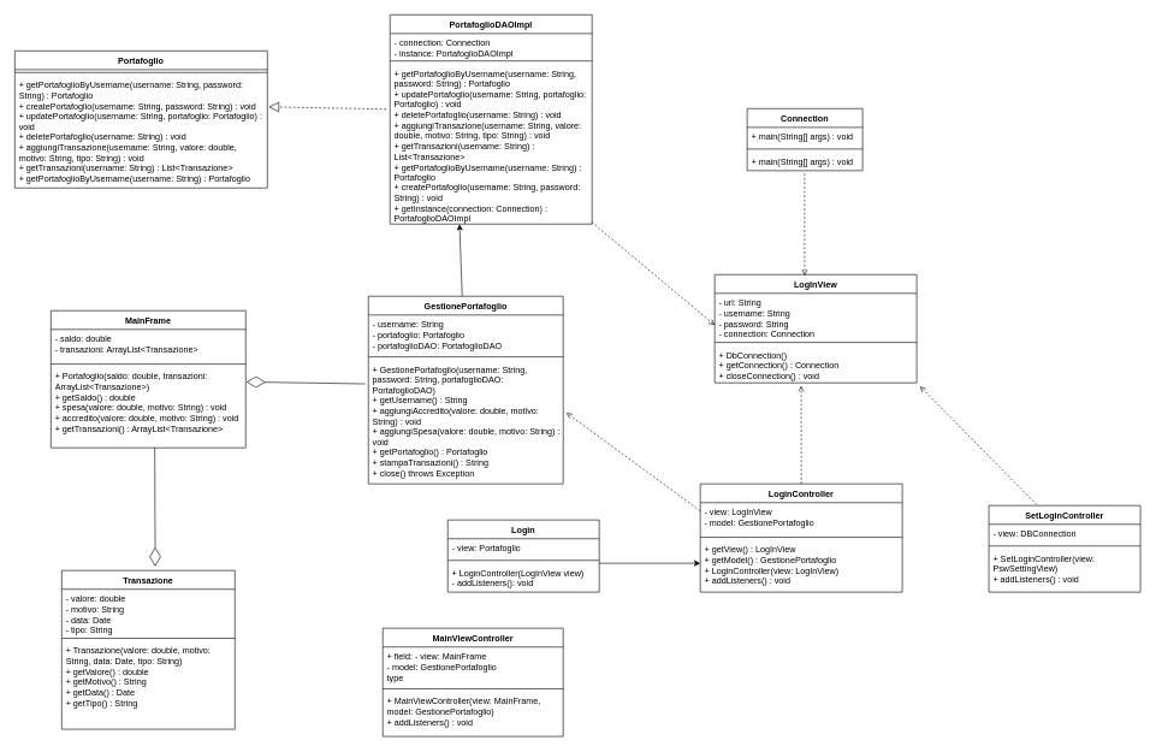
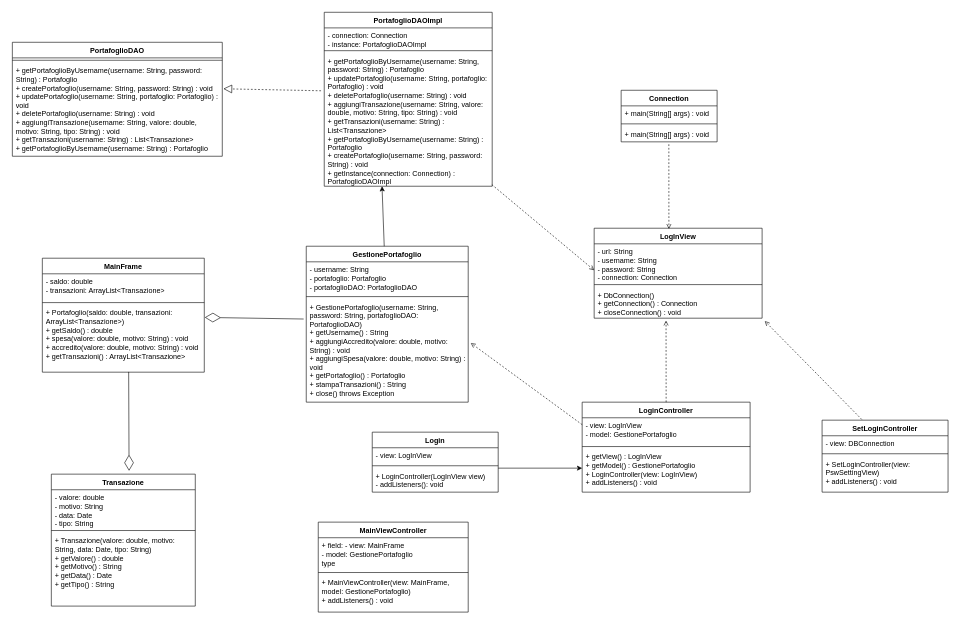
  <mxCell id="0" />
  <mxCell id="1" parent="0" />
  <mxCell id="2" value="Transazione" style="swimlane;fontStyle=1;align=center;verticalAlign=top;childLayout=stackLayout;horizontal=1;startSize=26;horizontalStack=0;resizeParent=1;resizeParentMax=0;resizeLast=0;collapsible=1;marginBottom=0;whiteSpace=wrap;html=1;" parent="1" vertex="1"><mxGeometry x="85" y="790" width="240" height="220" as="geometry" /></mxCell>
  <mxCell id="3" value="&lt;div&gt;&lt;div&gt;- valore: double&lt;/div&gt;&lt;div&gt;- motivo: String&lt;/div&gt;&lt;div&gt;- data: Date&lt;/div&gt;&lt;div&gt;- tipo: String&lt;/div&gt;&lt;/div&gt;&lt;div&gt;&lt;br&gt;&lt;/div&gt;" style="text;strokeColor=none;fillColor=none;align=left;verticalAlign=top;spacingLeft=4;spacingRight=4;overflow=hidden;rotatable=0;points=[[0,0.5],[1,0.5]];portConstraint=eastwest;whiteSpace=wrap;html=1;" parent="2" vertex="1"><mxGeometry y="26" width="240" height="64" as="geometry" /></mxCell>
  <mxCell id="4" value="" style="line;strokeWidth=1;fillColor=none;align=left;verticalAlign=middle;spacingTop=-1;spacingLeft=3;spacingRight=3;rotatable=0;labelPosition=right;points=[];portConstraint=eastwest;strokeColor=inherit;" parent="2" vertex="1"><mxGeometry y="90" width="240" height="8" as="geometry" /></mxCell>
  <mxCell id="5" value="&lt;div&gt;&lt;div&gt;+ Transazione(valore: double, motivo: String, data: Date, tipo: String)&lt;/div&gt;&lt;div&gt;+ getValore() : double&lt;/div&gt;&lt;div&gt;+ getMotivo() : String&lt;/div&gt;&lt;div&gt;+ getData() : Date&lt;/div&gt;&lt;div&gt;+ getTipo() : String&lt;/div&gt;&lt;/div&gt;&lt;div&gt;&lt;br&gt;&lt;/div&gt;" style="text;strokeColor=none;fillColor=none;align=left;verticalAlign=top;spacingLeft=4;spacingRight=4;overflow=hidden;rotatable=0;points=[[0,0.5],[1,0.5]];portConstraint=eastwest;whiteSpace=wrap;html=1;" parent="2" vertex="1"><mxGeometry y="98" width="240" height="122" as="geometry" /></mxCell>
  <mxCell id="6" value="MainFrame" style="swimlane;fontStyle=1;align=center;verticalAlign=top;childLayout=stackLayout;horizontal=1;startSize=26;horizontalStack=0;resizeParent=1;resizeParentMax=0;resizeLast=0;collapsible=1;marginBottom=0;whiteSpace=wrap;html=1;" parent="1" vertex="1"><mxGeometry x="70" y="430" width="270" height="190" as="geometry" /></mxCell>
  <mxCell id="7" value="" style="endArrow=diamondThin;endFill=0;endSize=24;html=1;rounded=0;entryX=0.728;entryY=0.004;entryDx=0;entryDy=0;entryPerimeter=0;exitX=-0.016;exitY=0.194;exitDx=0;exitDy=0;exitPerimeter=0;" edge="1" parent="6" source="33"><mxGeometry width="160" relative="1" as="geometry"><mxPoint x="270" y="10.004" as="sourcePoint" /><mxPoint x="270.79" y="98.7" as="targetPoint" /></mxGeometry></mxCell>
  <mxCell id="8" value="&lt;div&gt;&lt;div&gt;- saldo: double&lt;/div&gt;&lt;div&gt;- transazioni: ArrayList&amp;lt;Transazione&amp;gt;&lt;/div&gt;&lt;/div&gt;&lt;div&gt;&lt;br&gt;&lt;/div&gt;" style="text;strokeColor=none;fillColor=none;align=left;verticalAlign=top;spacingLeft=4;spacingRight=4;overflow=hidden;rotatable=0;points=[[0,0.5],[1,0.5]];portConstraint=eastwest;whiteSpace=wrap;html=1;" parent="6" vertex="1"><mxGeometry y="26" width="270" height="44" as="geometry" /></mxCell>
  <mxCell id="9" value="" style="line;strokeWidth=1;fillColor=none;align=left;verticalAlign=middle;spacingTop=-1;spacingLeft=3;spacingRight=3;rotatable=0;labelPosition=right;points=[];portConstraint=eastwest;strokeColor=inherit;" parent="6" vertex="1"><mxGeometry y="70" width="270" height="8" as="geometry" /></mxCell>
  <mxCell id="10" value="&lt;div&gt;&lt;div&gt;+ Portafoglio(saldo: double, transazioni: ArrayList&amp;lt;Transazione&amp;gt;)&lt;/div&gt;&lt;div&gt;+ getSaldo() : double&lt;/div&gt;&lt;div&gt;+ spesa(valore: double, motivo: String) : void&lt;/div&gt;&lt;div&gt;+ accredito(valore: double, motivo: String) : void&lt;/div&gt;&lt;div&gt;+ getTransazioni() : ArrayList&amp;lt;Transazione&amp;gt;&lt;/div&gt;&lt;/div&gt;&lt;div&gt;&lt;br&gt;&lt;/div&gt;" style="text;strokeColor=none;fillColor=none;align=left;verticalAlign=top;spacingLeft=4;spacingRight=4;overflow=hidden;rotatable=0;points=[[0,0.5],[1,0.5]];portConstraint=eastwest;whiteSpace=wrap;html=1;" parent="6" vertex="1"><mxGeometry y="78" width="270" height="112" as="geometry" /></mxCell>
  <mxCell id="11" value="Login" style="swimlane;fontStyle=1;align=center;verticalAlign=top;childLayout=stackLayout;horizontal=1;startSize=26;horizontalStack=0;resizeParent=1;resizeParentMax=0;resizeLast=0;collapsible=1;marginBottom=0;whiteSpace=wrap;html=1;" parent="1" vertex="1"><mxGeometry x="620" y="720" width="210" height="100" as="geometry" /></mxCell>
- <mxCell id="12" value="&lt;div&gt;- view: Portafoglio&lt;/div&gt;&lt;div&gt;&lt;br&gt;&lt;/div&gt;" style="text;strokeColor=none;fillColor=none;align=left;verticalAlign=top;spacingLeft=4;spacingRight=4;overflow=hidden;rotatable=0;points=[[0,0.5],[1,0.5]];portConstraint=eastwest;whiteSpace=wrap;html=1;" parent="11" vertex="1"><mxGeometry y="26" width="210" height="26" as="geometry" /></mxCell>
+ <mxCell id="12" value="&lt;div&gt;- view: LogInView&lt;/div&gt;&lt;div&gt;&lt;br&gt;&lt;/div&gt;" style="text;strokeColor=none;fillColor=none;align=left;verticalAlign=top;spacingLeft=4;spacingRight=4;overflow=hidden;rotatable=0;points=[[0,0.5],[1,0.5]];portConstraint=eastwest;whiteSpace=wrap;html=1;" parent="11" vertex="1"><mxGeometry y="26" width="210" height="26" as="geometry" /></mxCell>
  <mxCell id="13" value="" style="line;strokeWidth=1;fillColor=none;align=left;verticalAlign=middle;spacingTop=-1;spacingLeft=3;spacingRight=3;rotatable=0;labelPosition=right;points=[];portConstraint=eastwest;strokeColor=inherit;" parent="11" vertex="1"><mxGeometry y="52" width="210" height="8" as="geometry" /></mxCell>
  <mxCell id="14" value="&lt;div&gt;+ LoginController(LogInView view)&lt;/div&gt;&lt;div&gt;- addListeners(): void&lt;/div&gt;&lt;div&gt;&lt;br&gt;&lt;/div&gt;" style="text;strokeColor=none;fillColor=none;align=left;verticalAlign=top;spacingLeft=4;spacingRight=4;overflow=hidden;rotatable=0;points=[[0,0.5],[1,0.5]];portConstraint=eastwest;whiteSpace=wrap;html=1;" parent="11" vertex="1"><mxGeometry y="60" width="210" height="40" as="geometry" /></mxCell>
  <mxCell id="15" value="SetLoginController" style="swimlane;fontStyle=1;align=center;verticalAlign=top;childLayout=stackLayout;horizontal=1;startSize=26;horizontalStack=0;resizeParent=1;resizeParentMax=0;resizeLast=0;collapsible=1;marginBottom=0;whiteSpace=wrap;html=1;" parent="1" vertex="1"><mxGeometry x="1370" y="700" width="210" height="120" as="geometry" /></mxCell>
  <mxCell id="16" value="&lt;div&gt;- view: DBConnection&lt;/div&gt;&lt;div&gt;&lt;br&gt;&lt;/div&gt;" style="text;strokeColor=none;fillColor=none;align=left;verticalAlign=top;spacingLeft=4;spacingRight=4;overflow=hidden;rotatable=0;points=[[0,0.5],[1,0.5]];portConstraint=eastwest;whiteSpace=wrap;html=1;" parent="15" vertex="1"><mxGeometry y="26" width="210" height="26" as="geometry" /></mxCell>
  <mxCell id="17" value="" style="line;strokeWidth=1;fillColor=none;align=left;verticalAlign=middle;spacingTop=-1;spacingLeft=3;spacingRight=3;rotatable=0;labelPosition=right;points=[];portConstraint=eastwest;strokeColor=inherit;" parent="15" vertex="1"><mxGeometry y="52" width="210" height="8" as="geometry" /></mxCell>
  <mxCell id="18" value="&lt;div&gt;&lt;div&gt;+ SetLoginController(view: PswSettingView)&lt;/div&gt;&lt;div&gt;+ addListeners() : void&lt;/div&gt;&lt;/div&gt;&lt;div&gt;&lt;br&gt;&lt;/div&gt;" style="text;strokeColor=none;fillColor=none;align=left;verticalAlign=top;spacingLeft=4;spacingRight=4;overflow=hidden;rotatable=0;points=[[0,0.5],[1,0.5]];portConstraint=eastwest;whiteSpace=wrap;html=1;" parent="15" vertex="1"><mxGeometry y="60" width="210" height="60" as="geometry" /></mxCell>
- <mxCell id="19" value="Portafoglio" style="swimlane;fontStyle=1;align=center;verticalAlign=top;childLayout=stackLayout;horizontal=1;startSize=26;horizontalStack=0;resizeParent=1;resizeParentMax=0;resizeLast=0;collapsible=1;marginBottom=0;whiteSpace=wrap;html=1;" parent="1" vertex="1"><mxGeometry x="20" y="70" width="350" height="190" as="geometry" /></mxCell>
+ <mxCell id="19" value="PortafoglioDAO" style="swimlane;fontStyle=1;align=center;verticalAlign=top;childLayout=stackLayout;horizontal=1;startSize=26;horizontalStack=0;resizeParent=1;resizeParentMax=0;resizeLast=0;collapsible=1;marginBottom=0;whiteSpace=wrap;html=1;" parent="1" vertex="1"><mxGeometry x="20" y="70" width="350" height="190" as="geometry" /></mxCell>
  <mxCell id="20" value="" style="line;strokeWidth=1;fillColor=none;align=left;verticalAlign=middle;spacingTop=-1;spacingLeft=3;spacingRight=3;rotatable=0;labelPosition=right;points=[];portConstraint=eastwest;strokeColor=inherit;" parent="19" vertex="1"><mxGeometry y="26" width="350" height="8" as="geometry" /></mxCell>
  <mxCell id="21" value="&lt;div&gt;&lt;div&gt;+ getPortafoglioByUsername(username: String, password: String) : Portafoglio&lt;/div&gt;&lt;div&gt;+ createPortafoglio(username: String, password: String) : void&lt;/div&gt;&lt;div&gt;+ updatePortafoglio(username: String, portafoglio: Portafoglio) : void&lt;/div&gt;&lt;div&gt;+ deletePortafoglio(username: String) : void&lt;/div&gt;&lt;div&gt;+ aggiungiTransazione(username: String, valore: double, motivo: String, tipo: String) : void&lt;/div&gt;&lt;div&gt;+ getTransazioni(username: String) : List&amp;lt;Transazione&amp;gt;&lt;/div&gt;&lt;div&gt;+ getPortafoglioByUsername(username: String) : Portafoglio&lt;/div&gt;&lt;/div&gt;&lt;div&gt;&lt;br&gt;&lt;/div&gt;" style="text;strokeColor=none;fillColor=none;align=left;verticalAlign=top;spacingLeft=4;spacingRight=4;overflow=hidden;rotatable=0;points=[[0,0.5],[1,0.5]];portConstraint=eastwest;whiteSpace=wrap;html=1;" parent="19" vertex="1"><mxGeometry y="34" width="350" height="156" as="geometry" /></mxCell>
  <mxCell id="22" value="PortafoglioDAOImpl" style="swimlane;fontStyle=1;align=center;verticalAlign=top;childLayout=stackLayout;horizontal=1;startSize=26;horizontalStack=0;resizeParent=1;resizeParentMax=0;resizeLast=0;collapsible=1;marginBottom=0;whiteSpace=wrap;html=1;" parent="1" vertex="1"><mxGeometry x="540" y="20" width="280" height="290" as="geometry" /></mxCell>
  <mxCell id="23" value="&lt;div&gt;&lt;div&gt;- connection: Connection&lt;/div&gt;&lt;div&gt;- instance: PortafoglioDAOImpl&lt;/div&gt;&lt;/div&gt;&lt;div&gt;&lt;br&gt;&lt;/div&gt;" style="text;strokeColor=none;fillColor=none;align=left;verticalAlign=top;spacingLeft=4;spacingRight=4;overflow=hidden;rotatable=0;points=[[0,0.5],[1,0.5]];portConstraint=eastwest;whiteSpace=wrap;html=1;" parent="22" vertex="1"><mxGeometry y="26" width="280" height="34" as="geometry" /></mxCell>
  <mxCell id="24" value="" style="line;strokeWidth=1;fillColor=none;align=left;verticalAlign=middle;spacingTop=-1;spacingLeft=3;spacingRight=3;rotatable=0;labelPosition=right;points=[];portConstraint=eastwest;strokeColor=inherit;" parent="22" vertex="1"><mxGeometry y="60" width="280" height="8" as="geometry" /></mxCell>
  <mxCell id="25" value="&lt;div&gt;&lt;div&gt;+ getPortafoglioByUsername(username: String, password: String) : Portafoglio&lt;/div&gt;&lt;div&gt;+ updatePortafoglio(username: String, portafoglio: Portafoglio) : void&lt;/div&gt;&lt;div&gt;+ deletePortafoglio(username: String) : void&lt;/div&gt;&lt;div&gt;+ aggiungiTransazione(username: String, valore: double, motivo: String, tipo: String) : void&lt;/div&gt;&lt;div&gt;+ getTransazioni(username: String) : List&amp;lt;Transazione&amp;gt;&lt;/div&gt;&lt;div&gt;+ getPortafoglioByUsername(username: String) : Portafoglio&lt;/div&gt;&lt;div&gt;+ createPortafoglio(username: String, password: String) : void&lt;/div&gt;&lt;div&gt;+ getInstance(connection: Connection) : PortafoglioDAOImpl&lt;/div&gt;&lt;/div&gt;&lt;div&gt;&lt;br&gt;&lt;/div&gt;" style="text;strokeColor=none;fillColor=none;align=left;verticalAlign=top;spacingLeft=4;spacingRight=4;overflow=hidden;rotatable=0;points=[[0,0.5],[1,0.5]];portConstraint=eastwest;whiteSpace=wrap;html=1;" parent="22" vertex="1"><mxGeometry y="68" width="280" height="222" as="geometry" /></mxCell>
  <mxCell id="26" value="LogInView" style="swimlane;fontStyle=1;align=center;verticalAlign=top;childLayout=stackLayout;horizontal=1;startSize=26;horizontalStack=0;resizeParent=1;resizeParentMax=0;resizeLast=0;collapsible=1;marginBottom=0;whiteSpace=wrap;html=1;" parent="1" vertex="1"><mxGeometry x="990" y="380" width="280" height="150" as="geometry" /></mxCell>
  <mxCell id="27" value="&lt;div&gt;&lt;div&gt;- url: String&lt;/div&gt;&lt;div&gt;- username: String&lt;/div&gt;&lt;div&gt;- password: String&lt;/div&gt;&lt;div&gt;- connection: Connection&lt;/div&gt;&lt;/div&gt;&lt;div&gt;&lt;br&gt;&lt;/div&gt;" style="text;strokeColor=none;fillColor=none;align=left;verticalAlign=top;spacingLeft=4;spacingRight=4;overflow=hidden;rotatable=0;points=[[0,0.5],[1,0.5]];portConstraint=eastwest;whiteSpace=wrap;html=1;" parent="26" vertex="1"><mxGeometry y="26" width="280" height="64" as="geometry" /></mxCell>
  <mxCell id="28" value="" style="line;strokeWidth=1;fillColor=none;align=left;verticalAlign=middle;spacingTop=-1;spacingLeft=3;spacingRight=3;rotatable=0;labelPosition=right;points=[];portConstraint=eastwest;strokeColor=inherit;" parent="26" vertex="1"><mxGeometry y="90" width="280" height="8" as="geometry" /></mxCell>
  <mxCell id="29" value="&lt;div&gt;&lt;div&gt;+ DbConnection()&lt;/div&gt;&lt;div&gt;+ getConnection() : Connection&lt;/div&gt;&lt;div&gt;+ closeConnection() : void&lt;/div&gt;&lt;/div&gt;&lt;div&gt;&lt;br&gt;&lt;/div&gt;" style="text;strokeColor=none;fillColor=none;align=left;verticalAlign=top;spacingLeft=4;spacingRight=4;overflow=hidden;rotatable=0;points=[[0,0.5],[1,0.5]];portConstraint=eastwest;whiteSpace=wrap;html=1;" parent="26" vertex="1"><mxGeometry y="98" width="280" height="52" as="geometry" /></mxCell>
  <mxCell id="30" value="GestionePortafoglio" style="swimlane;fontStyle=1;align=center;verticalAlign=top;childLayout=stackLayout;horizontal=1;startSize=26;horizontalStack=0;resizeParent=1;resizeParentMax=0;resizeLast=0;collapsible=1;marginBottom=0;whiteSpace=wrap;html=1;" parent="1" vertex="1"><mxGeometry x="510" y="410" width="270" height="260" as="geometry" /></mxCell>
  <mxCell id="31" value="&lt;div&gt;&lt;div&gt;- username: String&lt;/div&gt;&lt;div&gt;- portafoglio: Portafoglio&lt;/div&gt;&lt;div&gt;- portafoglioDAO: PortafoglioDAO&lt;/div&gt;&lt;/div&gt;&lt;div&gt;&lt;br&gt;&lt;/div&gt;" style="text;strokeColor=none;fillColor=none;align=left;verticalAlign=top;spacingLeft=4;spacingRight=4;overflow=hidden;rotatable=0;points=[[0,0.5],[1,0.5]];portConstraint=eastwest;whiteSpace=wrap;html=1;" parent="30" vertex="1"><mxGeometry y="26" width="270" height="54" as="geometry" /></mxCell>
  <mxCell id="32" value="" style="line;strokeWidth=1;fillColor=none;align=left;verticalAlign=middle;spacingTop=-1;spacingLeft=3;spacingRight=3;rotatable=0;labelPosition=right;points=[];portConstraint=eastwest;strokeColor=inherit;" parent="30" vertex="1"><mxGeometry y="80" width="270" height="8" as="geometry" /></mxCell>
  <mxCell id="33" value="&lt;div&gt;&lt;div&gt;+ GestionePortafoglio(username: String, password: String, portafoglioDAO: PortafoglioDAO)&lt;/div&gt;&lt;div&gt;+ getUsername() : String&lt;/div&gt;&lt;div&gt;+ aggiungiAccredito(valore: double, motivo: String) : void&lt;/div&gt;&lt;div&gt;+ aggiungiSpesa(valore: double, motivo: String) : void&lt;/div&gt;&lt;div&gt;+ getPortafoglio() : Portafoglio&lt;/div&gt;&lt;div&gt;+ stampaTransazioni() : String&lt;/div&gt;&lt;div&gt;+ close() throws Exception&lt;/div&gt;&lt;/div&gt;&lt;div&gt;&lt;br&gt;&lt;/div&gt;" style="text;strokeColor=none;fillColor=none;align=left;verticalAlign=top;spacingLeft=4;spacingRight=4;overflow=hidden;rotatable=0;points=[[0,0.5],[1,0.5]];portConstraint=eastwest;whiteSpace=wrap;html=1;" parent="30" vertex="1"><mxGeometry y="88" width="270" height="172" as="geometry" /></mxCell>
  <mxCell id="34" value="" style="endArrow=diamondThin;endFill=0;endSize=24;html=1;rounded=0;entryX=0.54;entryY=-0.025;entryDx=0;entryDy=0;entryPerimeter=0;exitX=0.533;exitY=0.996;exitDx=0;exitDy=0;exitPerimeter=0;" parent="1" edge="1" target="2" source="10"><mxGeometry width="160" relative="1" as="geometry"><mxPoint x="414.68" y="731.01" as="sourcePoint" /><mxPoint x="410" y="564.998" as="targetPoint" /><Array as="points" /></mxGeometry></mxCell>
  <mxCell id="35" value="" style="endArrow=block;dashed=1;endFill=0;endSize=12;html=1;rounded=0;entryX=1.005;entryY=0.279;entryDx=0;entryDy=0;entryPerimeter=0;exitX=-0.019;exitY=0.283;exitDx=0;exitDy=0;exitPerimeter=0;" parent="1" edge="1" target="21" source="25"><mxGeometry width="160" relative="1" as="geometry"><mxPoint x="470" y="154.49" as="sourcePoint" /><mxPoint x="470.36" y="69.998" as="targetPoint" /></mxGeometry></mxCell>
  <mxCell id="36" value="" style="endArrow=open;html=1;rounded=0;align=center;verticalAlign=bottom;dashed=1;endFill=0;labelBackgroundColor=none;exitX=0.998;exitY=0.988;exitDx=0;exitDy=0;exitPerimeter=0;" parent="1" edge="1" source="25"><mxGeometry relative="1" as="geometry"><mxPoint x="840" y="-80" as="sourcePoint" /><mxPoint x="990" y="450" as="targetPoint" /><mxPoint as="offset" /></mxGeometry></mxCell>
  <mxCell id="37" value="" style="resizable=0;html=1;align=center;verticalAlign=top;labelBackgroundColor=none;" parent="36" connectable="0" vertex="1"><mxGeometry relative="1" as="geometry" /></mxCell>
  <mxCell id="38" value="Connection" style="swimlane;fontStyle=1;align=center;verticalAlign=top;childLayout=stackLayout;horizontal=1;startSize=26;horizontalStack=0;resizeParent=1;resizeParentMax=0;resizeLast=0;collapsible=1;marginBottom=0;whiteSpace=wrap;html=1;" vertex="1" parent="1"><mxGeometry x="1035" y="150" width="160" height="86" as="geometry" /></mxCell>
  <mxCell id="39" value="&lt;div&gt;+ main(String[] args) : void&lt;/div&gt;&lt;div&gt;&lt;br&gt;&lt;/div&gt;" style="text;strokeColor=none;fillColor=none;align=left;verticalAlign=top;spacingLeft=4;spacingRight=4;overflow=hidden;rotatable=0;points=[[0,0.5],[1,0.5]];portConstraint=eastwest;whiteSpace=wrap;html=1;" vertex="1" parent="38"><mxGeometry y="26" width="160" height="26" as="geometry" /></mxCell>
  <mxCell id="40" value="" style="line;strokeWidth=1;fillColor=none;align=left;verticalAlign=middle;spacingTop=-1;spacingLeft=3;spacingRight=3;rotatable=0;labelPosition=right;points=[];portConstraint=eastwest;strokeColor=inherit;" vertex="1" parent="38"><mxGeometry y="52" width="160" height="8" as="geometry" /></mxCell>
  <mxCell id="41" value="&lt;div&gt;+ main(String[] args) : void&lt;/div&gt;&lt;div&gt;&lt;br&gt;&lt;/div&gt;" style="text;strokeColor=none;fillColor=none;align=left;verticalAlign=top;spacingLeft=4;spacingRight=4;overflow=hidden;rotatable=0;points=[[0,0.5],[1,0.5]];portConstraint=eastwest;whiteSpace=wrap;html=1;" vertex="1" parent="38"><mxGeometry y="60" width="160" height="26" as="geometry" /></mxCell>
  <mxCell id="42" value="LoginController" style="swimlane;fontStyle=1;align=center;verticalAlign=top;childLayout=stackLayout;horizontal=1;startSize=26;horizontalStack=0;resizeParent=1;resizeParentMax=0;resizeLast=0;collapsible=1;marginBottom=0;whiteSpace=wrap;html=1;" vertex="1" parent="1"><mxGeometry x="970" y="670" width="280" height="150" as="geometry" /></mxCell>
  <mxCell id="43" value="" style="endArrow=open;html=1;rounded=0;align=center;verticalAlign=bottom;dashed=1;endFill=0;labelBackgroundColor=none;entryX=0.428;entryY=1.077;entryDx=0;entryDy=0;entryPerimeter=0;" edge="1" parent="42" target="29"><mxGeometry relative="1" as="geometry"><mxPoint x="140" as="sourcePoint" /><mxPoint x="300" as="targetPoint" /></mxGeometry></mxCell>
  <mxCell id="44" value="" style="resizable=0;html=1;align=center;verticalAlign=top;labelBackgroundColor=none;" connectable="0" vertex="1" parent="43"><mxGeometry relative="1" as="geometry" /></mxCell>
  <mxCell id="45" value="&lt;div&gt;- view: LogInView&lt;/div&gt;&lt;div&gt;- model: GestionePortafoglio&lt;/div&gt;&lt;div&gt;&lt;br&gt;&lt;/div&gt;" style="text;strokeColor=none;fillColor=none;align=left;verticalAlign=top;spacingLeft=4;spacingRight=4;overflow=hidden;rotatable=0;points=[[0,0.5],[1,0.5]];portConstraint=eastwest;whiteSpace=wrap;html=1;" vertex="1" parent="42"><mxGeometry y="26" width="280" height="44" as="geometry" /></mxCell>
  <mxCell id="46" value="" style="line;strokeWidth=1;fillColor=none;align=left;verticalAlign=middle;spacingTop=-1;spacingLeft=3;spacingRight=3;rotatable=0;labelPosition=right;points=[];portConstraint=eastwest;strokeColor=inherit;" vertex="1" parent="42"><mxGeometry y="70" width="280" height="8" as="geometry" /></mxCell>
  <mxCell id="47" value="&lt;div&gt;+ getView() : LogInView&lt;/div&gt;&lt;div&gt;+ getModel() : GestionePortafoglio&lt;/div&gt;&lt;div&gt;+ LoginController(view: LogInView)&lt;/div&gt;&lt;div&gt;+ addListeners() : void&lt;/div&gt;&lt;div&gt;&lt;br&gt;&lt;/div&gt;" style="text;strokeColor=none;fillColor=none;align=left;verticalAlign=top;spacingLeft=4;spacingRight=4;overflow=hidden;rotatable=0;points=[[0,0.5],[1,0.5]];portConstraint=eastwest;whiteSpace=wrap;html=1;" vertex="1" parent="42"><mxGeometry y="78" width="280" height="72" as="geometry" /></mxCell>
  <mxCell id="48" value="MainViewController" style="swimlane;fontStyle=1;align=center;verticalAlign=top;childLayout=stackLayout;horizontal=1;startSize=26;horizontalStack=0;resizeParent=1;resizeParentMax=0;resizeLast=0;collapsible=1;marginBottom=0;whiteSpace=wrap;html=1;" vertex="1" parent="1"><mxGeometry x="530" y="870" width="250" height="150" as="geometry" /></mxCell>
  <mxCell id="49" value="+ field:&amp;nbsp;&lt;span style=&quot;background-color: initial;&quot;&gt;- view: MainFrame&lt;/span&gt;&lt;div&gt;- model: GestionePortafoglio&lt;/div&gt;type" style="text;strokeColor=none;fillColor=none;align=left;verticalAlign=top;spacingLeft=4;spacingRight=4;overflow=hidden;rotatable=0;points=[[0,0.5],[1,0.5]];portConstraint=eastwest;whiteSpace=wrap;html=1;" vertex="1" parent="48"><mxGeometry y="26" width="250" height="54" as="geometry" /></mxCell>
  <mxCell id="50" value="" style="line;strokeWidth=1;fillColor=none;align=left;verticalAlign=middle;spacingTop=-1;spacingLeft=3;spacingRight=3;rotatable=0;labelPosition=right;points=[];portConstraint=eastwest;strokeColor=inherit;" vertex="1" parent="48"><mxGeometry y="80" width="250" height="8" as="geometry" /></mxCell>
  <mxCell id="51" value="&lt;div&gt;+ MainViewController(view: MainFrame, model: GestionePortafoglio)&lt;/div&gt;&lt;div&gt;+ addListeners() : void&lt;/div&gt;&lt;div&gt;&lt;br&gt;&lt;/div&gt;" style="text;strokeColor=none;fillColor=none;align=left;verticalAlign=top;spacingLeft=4;spacingRight=4;overflow=hidden;rotatable=0;points=[[0,0.5],[1,0.5]];portConstraint=eastwest;whiteSpace=wrap;html=1;" vertex="1" parent="48"><mxGeometry y="88" width="250" height="62" as="geometry" /></mxCell>
  <mxCell id="52" value="" style="endArrow=open;html=1;rounded=0;align=center;verticalAlign=bottom;dashed=1;endFill=0;labelBackgroundColor=none;entryX=0.445;entryY=0.008;entryDx=0;entryDy=0;entryPerimeter=0;" edge="1" parent="1" target="26"><mxGeometry relative="1" as="geometry"><mxPoint x="1114.5" y="240" as="sourcePoint" /><mxPoint x="1114.5" y="370" as="targetPoint" /></mxGeometry></mxCell>
  <mxCell id="53" value="" style="resizable=0;html=1;align=center;verticalAlign=top;labelBackgroundColor=none;" connectable="0" vertex="1" parent="52"><mxGeometry relative="1" as="geometry" /></mxCell>
  <mxCell id="54" value="" style="endArrow=classic;html=1;rounded=0;" edge="1" parent="1"><mxGeometry width="50" height="50" relative="1" as="geometry"><mxPoint x="830" y="780" as="sourcePoint" /><mxPoint x="970" y="780" as="targetPoint" /></mxGeometry></mxCell>
  <mxCell id="55" value="" style="endArrow=open;html=1;rounded=0;align=center;verticalAlign=bottom;dashed=1;endFill=0;labelBackgroundColor=none;entryX=1.016;entryY=1.092;entryDx=0;entryDy=0;entryPerimeter=0;exitX=0.315;exitY=-0.01;exitDx=0;exitDy=0;exitPerimeter=0;" edge="1" parent="1" source="15" target="29"><mxGeometry relative="1" as="geometry"><mxPoint x="1430" y="690" as="sourcePoint" /><mxPoint x="1590" y="690" as="targetPoint" /></mxGeometry></mxCell>
  <mxCell id="56" value="" style="resizable=0;html=1;align=center;verticalAlign=top;labelBackgroundColor=none;" connectable="0" vertex="1" parent="55"><mxGeometry relative="1" as="geometry" /></mxCell>
  <mxCell id="57" value="" style="endArrow=open;html=1;rounded=0;align=center;verticalAlign=bottom;dashed=1;endFill=0;labelBackgroundColor=none;entryX=1.016;entryY=0.427;entryDx=0;entryDy=0;entryPerimeter=0;exitX=0;exitY=0.25;exitDx=0;exitDy=0;" edge="1" parent="1" source="42" target="33"><mxGeometry x="-0.001" relative="1" as="geometry"><mxPoint x="920" y="650" as="sourcePoint" /><mxPoint x="1080" y="650" as="targetPoint" /><mxPoint as="offset" /></mxGeometry></mxCell>
  <mxCell id="58" value="" style="resizable=0;html=1;align=center;verticalAlign=top;labelBackgroundColor=none;" connectable="0" vertex="1" parent="57"><mxGeometry relative="1" as="geometry" /></mxCell>
  <mxCell id="59" value="" style="endArrow=classic;html=1;rounded=0;entryX=0.344;entryY=1;entryDx=0;entryDy=0;entryPerimeter=0;" edge="1" parent="1" target="25"><mxGeometry width="50" height="50" relative="1" as="geometry"><mxPoint x="640" y="410" as="sourcePoint" /><mxPoint x="690" y="360" as="targetPoint" /></mxGeometry></mxCell>
